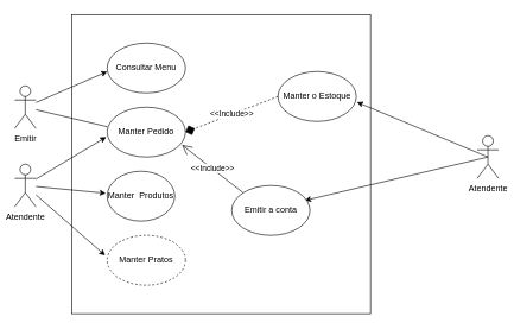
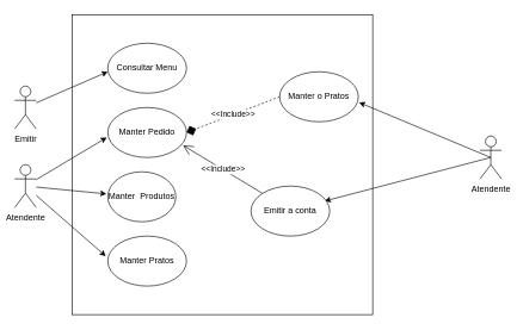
  <mxCell id="0" />
  <mxCell id="1" parent="0" />
  <mxCell id="2" value="" style="whiteSpace=wrap;html=1;aspect=fixed;" vertex="1" parent="1"><mxGeometry x="100" y="20" width="420" height="420" as="geometry" /></mxCell>
  <mxCell id="3" value="Emitir" style="shape=umlActor;verticalLabelPosition=bottom;verticalAlign=top;html=1;outlineConnect=0;" vertex="1" parent="1"><mxGeometry x="20" y="120" width="30" height="60" as="geometry" /></mxCell>
  <mxCell id="4" value="Atendente" style="shape=umlActor;verticalLabelPosition=bottom;verticalAlign=top;html=1;outlineConnect=0;" vertex="1" parent="1"><mxGeometry x="20" y="230" width="30" height="60" as="geometry" /></mxCell>
  <mxCell id="5" value="Manter Pedido" style="ellipse;whiteSpace=wrap;html=1;" vertex="1" parent="1"><mxGeometry x="150" y="150" width="110" height="70" as="geometry" /></mxCell>
  <mxCell id="6" value="" style="endArrow=classic;html=1;rounded=0;entryX=-0.013;entryY=0.6;entryDx=0;entryDy=0;entryPerimeter=0;" edge="1" parent="1" source="4" target="5"><mxGeometry width="50" height="50" relative="1" as="geometry"><mxPoint x="110" y="220" as="sourcePoint" /><mxPoint x="130" y="200" as="targetPoint" /></mxGeometry></mxCell>
  <mxCell id="7" value="Manter&amp;nbsp; Produtos" style="ellipse;whiteSpace=wrap;html=1;" vertex="1" parent="1"><mxGeometry x="150" y="240" width="95" height="70" as="geometry" /></mxCell>
- <mxCell id="8" value="Manter Pratos" style="ellipse;whiteSpace=wrap;html=1;dashed=1;" vertex="1" parent="1"><mxGeometry x="150" y="330" width="110" height="70" as="geometry" /></mxCell>
+ <mxCell id="8" value="Manter Pratos" style="ellipse;whiteSpace=wrap;html=1;" vertex="1" parent="1"><mxGeometry x="150" y="330" width="110" height="70" as="geometry" /></mxCell>
  <mxCell id="9" value="" style="endArrow=classic;html=1;rounded=0;entryX=-0.02;entryY=0.442;entryDx=0;entryDy=0;entryPerimeter=0;" edge="1" parent="1" source="4" target="7"><mxGeometry width="50" height="50" relative="1" as="geometry"><mxPoint x="190" y="230" as="sourcePoint" /><mxPoint x="240" y="180" as="targetPoint" /></mxGeometry></mxCell>
  <mxCell id="10" value="" style="endArrow=classic;html=1;rounded=0;entryX=-0.026;entryY=0.402;entryDx=0;entryDy=0;entryPerimeter=0;" edge="1" parent="1" source="4" target="8"><mxGeometry width="50" height="50" relative="1" as="geometry"><mxPoint x="70" y="280" as="sourcePoint" /><mxPoint x="240" y="180" as="targetPoint" /></mxGeometry></mxCell>
- <mxCell id="11" value="Manter o Estoque" style="ellipse;whiteSpace=wrap;html=1;" vertex="1" parent="1"><mxGeometry x="390" y="100" width="110" height="70" as="geometry" /></mxCell>
- <mxCell id="12" value="" style="endArrow=none;html=1;rounded=0;entryX=0.005;entryY=0.393;entryDx=0;entryDy=0;entryPerimeter=0;" edge="1" parent="1" source="3" target="5"><mxGeometry width="50" height="50" relative="1" as="geometry"><mxPoint x="90" y="160" as="sourcePoint" /><mxPoint x="140" y="110" as="targetPoint" /></mxGeometry></mxCell>
+ <mxCell id="11" value="Manter o Pratos" style="ellipse;whiteSpace=wrap;html=1;" vertex="1" parent="1"><mxGeometry x="390" y="100" width="110" height="70" as="geometry" /></mxCell>
  <mxCell id="13" value="Atendente" style="shape=umlActor;verticalLabelPosition=bottom;verticalAlign=top;html=1;outlineConnect=0;" vertex="1" parent="1"><mxGeometry x="670" y="190" width="30" height="60" as="geometry" /></mxCell>
  <mxCell id="14" value="" style="endArrow=classic;html=1;rounded=0;entryX=1.009;entryY=0.614;entryDx=0;entryDy=0;entryPerimeter=0;exitX=0.5;exitY=0.5;exitDx=0;exitDy=0;exitPerimeter=0;" edge="1" parent="1" source="13" target="11"><mxGeometry width="50" height="50" relative="1" as="geometry"><mxPoint x="640" y="170" as="sourcePoint" /><mxPoint x="400" y="160" as="targetPoint" /></mxGeometry></mxCell>
  <mxCell id="15" value="&amp;lt;&amp;lt;Include&amp;gt;&amp;gt;" style="endArrow=diamond;endSize=12;dashed=1;html=1;rounded=0;entryX=1;entryY=0.5;entryDx=0;entryDy=0;exitX=0;exitY=0.5;exitDx=0;exitDy=0;" edge="1" parent="1" source="11" target="5"><mxGeometry width="160" relative="1" as="geometry"><mxPoint x="300" y="180" as="sourcePoint" /><mxPoint x="460" y="180" as="targetPoint" /></mxGeometry></mxCell>
  <mxCell id="16" value="" style="endArrow=classic;html=1;rounded=0;exitX=0.5;exitY=0.5;exitDx=0;exitDy=0;exitPerimeter=0;entryX=0.936;entryY=0.3;entryDx=0;entryDy=0;entryPerimeter=0;" edge="1" parent="1" source="13" target="18"><mxGeometry width="50" height="50" relative="1" as="geometry"><mxPoint x="350" y="290" as="sourcePoint" /><mxPoint x="442.96" y="212.99" as="targetPoint" /></mxGeometry></mxCell>
  <mxCell id="17" value="&amp;lt;&amp;lt;Include&amp;gt;&amp;gt;" style="endArrow=open;endSize=12;dashed=0;html=1;rounded=0;exitX=0;exitY=0;exitDx=0;exitDy=0;entryX=0.955;entryY=0.757;entryDx=0;entryDy=0;entryPerimeter=0;" edge="1" parent="1" source="18" target="5"><mxGeometry width="160" relative="1" as="geometry"><mxPoint x="390" y="175" as="sourcePoint" /><mxPoint x="280" y="175" as="targetPoint" /></mxGeometry></mxCell>
- <mxCell id="18" value="Emitir a conta" style="ellipse;whiteSpace=wrap;html=1;" vertex="1" parent="1"><mxGeometry x="325" y="260" width="110" height="70" as="geometry" /></mxCell>
+ <mxCell id="18" value="Emitir a conta" style="ellipse;whiteSpace=wrap;html=1;" vertex="1" parent="1"><mxGeometry x="350" y="260" width="110" height="70" as="geometry" /></mxCell>
  <mxCell id="19" value="Consultar Menu" style="ellipse;whiteSpace=wrap;html=1;" vertex="1" parent="1"><mxGeometry x="150" y="60" width="110" height="70" as="geometry" /></mxCell>
  <mxCell id="20" value="" style="endArrow=classic;html=1;rounded=0;" edge="1" parent="1" source="3"><mxGeometry width="50" height="50" relative="1" as="geometry"><mxPoint x="100" y="150" as="sourcePoint" /><mxPoint x="150" y="100" as="targetPoint" /></mxGeometry></mxCell>
